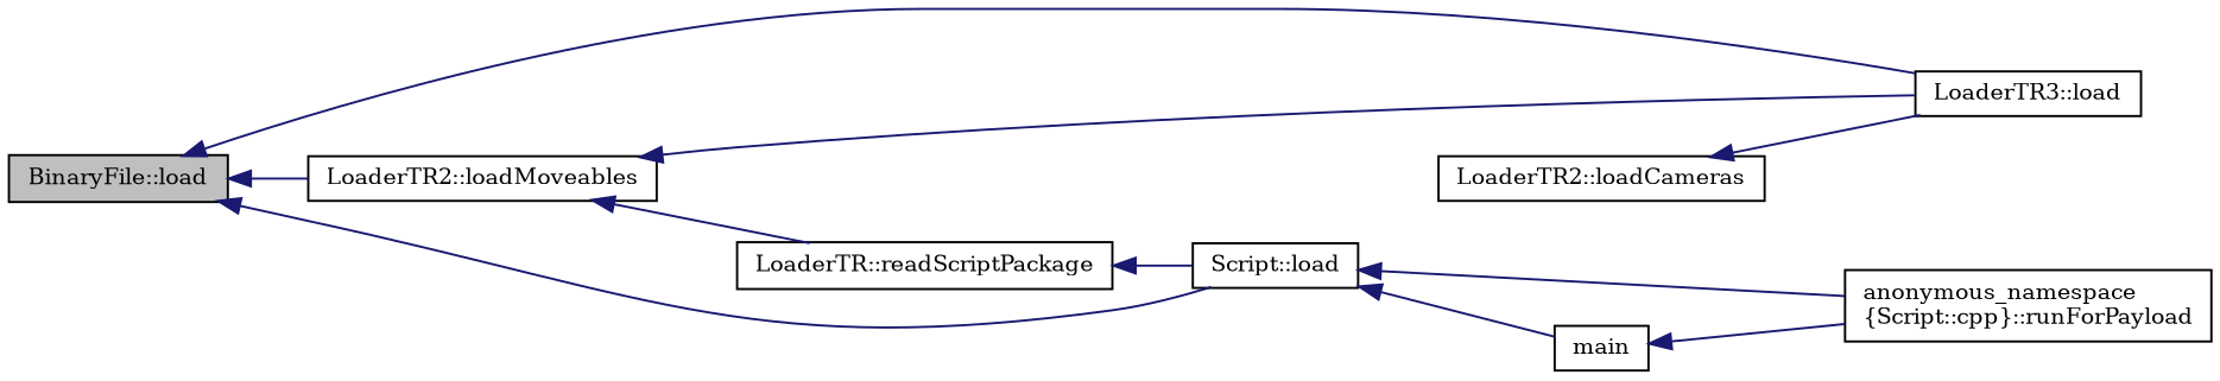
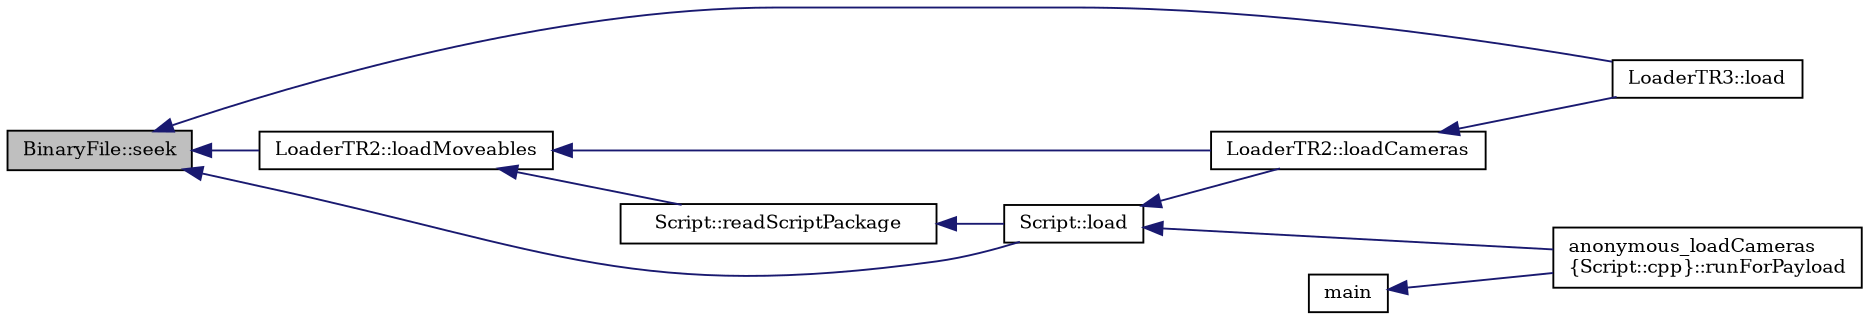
  digraph {
    fontname="DejaVu Serif"
    rankdir=LR
    node [color=black fillcolor=white fontname="DejaVu Serif" fontsize=10 shape=record style=filled]
    edge [color=midnightblue dir=back fontname="DejaVu Serif" fontsize=10 labelfontname=Helvetica labelfontsize=10 style=solid]
-   n1 [fillcolor=grey75 fontcolor=black height=0.2 label="BinaryFile::load" width=0.4]
+   n1 [fillcolor=grey75 fontcolor=black height=0.2 label="BinaryFile::seek" width=0.4]
    n2 [height=0.2 label="LoaderTR3::load" width=0.4]
    n3 [height=0.2 label="LoaderTR2::loadMoveables" width=0.4]
    n4 [height=0.2 label="Script::load" width=0.4]
-   n5 [height=0.2 label="LoaderTR::readScriptPackage" width=0.4]
+   n5 [height=0.2 label="Script::readScriptPackage" width=0.4]
    n6 [height=0.2 label="LoaderTR2::loadCameras" width=0.4]
-   n7 [height=0.2 label="anonymous_namespace\l\{Script::cpp\}::runForPayload" width=0.4]
+   n7 [height=0.2 label="anonymous_loadCameras\l\{Script::cpp\}::runForPayload" width=0.4]
    n8 [height=0.2 label=main width=0.4]
    n1 -> n2
    n1 -> n3
    n1 -> n4
-   n3 -> n2
+   n3 -> n6
    n3 -> n5
    n4 -> n7
-   n4 -> n8
+   n4 -> n6
    n5 -> n4
    n6 -> n2
    n8 -> n7
  }
